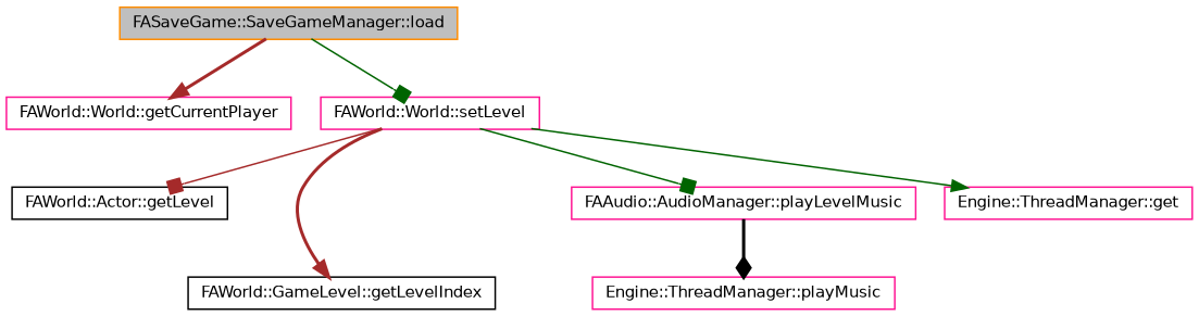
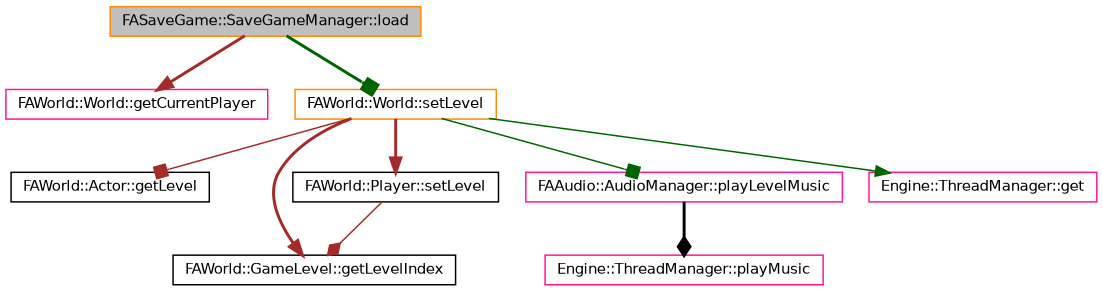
  digraph {
    rankdir=TB
    node [color=deeppink fillcolor=white fontname=Helvetica fontsize=10 shape=record style=filled]
    edge [arrowhead=normal color=brown fontname=Helvetica fontsize=10 labelfontname=Helvetica labelfontsize=10 style=bold]
    n1 [color=darkorange fillcolor=grey75 fontcolor=black height=0.2 label="FASaveGame::SaveGameManager::load" width=0.4]
    n2 [height=0.2 label="FAWorld::World::getCurrentPlayer" width=0.4]
-   n3 [height=0.2 label="FAWorld::World::setLevel" width=0.4]
+   n3 [color=darkorange height=0.2 label="FAWorld::World::setLevel" width=0.4]
    n4 [color=black height=0.2 label="FAWorld::Actor::getLevel" width=0.4]
    n5 [color=black height=0.2 label="FAWorld::GameLevel::getLevelIndex" width=0.4]
+   n6 [color=black height=0.2 label="FAWorld::Player::setLevel" width=0.4]
    n7 [height=0.2 label="FAAudio::AudioManager::playLevelMusic" width=0.4]
    n8 [height=0.2 label="Engine::ThreadManager::get" width=0.4]
    n9 [height=0.2 label="Engine::ThreadManager::playMusic" width=0.4]
    n1 -> n2
-   n1 -> n3 [arrowhead=box color=darkgreen style=solid]
+   n1 -> n3 [arrowhead=box color=darkgreen]
    n3 -> n4 [arrowhead=box style=solid]
    n3 -> n5
+   n3 -> n6
    n3 -> n7 [arrowhead=box color=darkgreen style=solid]
    n3 -> n8 [color=darkgreen style=solid]
+   n6 -> n5 [arrowhead=diamond style=solid]
    n7 -> n9 [arrowhead=diamond color=black]
  }
